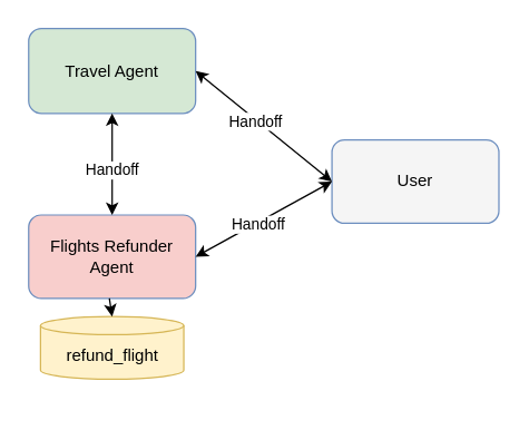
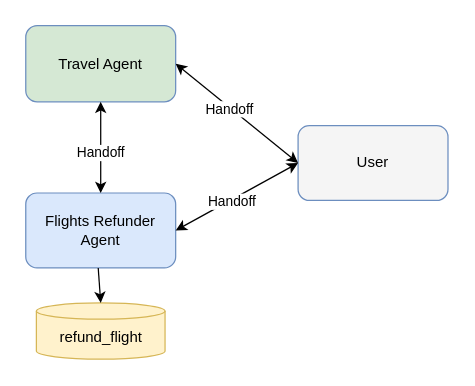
  <mxCell id="0" />
  <mxCell id="1" parent="0" />
  <mxCell id="2" value="Travel Agent" style="rounded=1;whiteSpace=wrap;html=1;strokeColor=#6c8ebf;fillColor=#d5e8d4;" parent="1" vertex="1"><mxGeometry x="20" y="20" width="120" height="61" as="geometry" /></mxCell>
  <mxCell id="3" value="User" style="rounded=1;whiteSpace=wrap;html=1;strokeColor=#6c8ebf;fillColor=#f5f5f5;" parent="1" vertex="1"><mxGeometry x="238" y="100" width="120" height="60" as="geometry" /></mxCell>
- <mxCell id="4" value="&lt;div&gt;&lt;span data-darkreader-inline-bgcolor=&quot;&quot; style=&quot;background-color: initial; --darkreader-inline-bgcolor: initial;&quot;&gt;Flights Refunder Agent&lt;/span&gt;&lt;/div&gt;" style="rounded=1;whiteSpace=wrap;html=1;strokeColor=#6c8ebf;fillColor=#f8cecc;" parent="1" vertex="1"><mxGeometry x="20" y="154" width="120" height="60" as="geometry" /></mxCell>
+ <mxCell id="4" value="&lt;div&gt;&lt;span data-darkreader-inline-bgcolor=&quot;&quot; style=&quot;background-color: initial; --darkreader-inline-bgcolor: initial;&quot;&gt;Flights Refunder Agent&lt;/span&gt;&lt;/div&gt;" style="rounded=1;whiteSpace=wrap;html=1;strokeColor=#6c8ebf;fillColor=#dae8fc;" parent="1" vertex="1"><mxGeometry x="20" y="154" width="120" height="60" as="geometry" /></mxCell>
  <mxCell id="5" value="" style="endArrow=classic;startArrow=classic;html=1;rounded=0;entryX=0.5;entryY=1;entryDx=0;entryDy=0;" parent="1" source="4" target="2" edge="1"><mxGeometry width="50" height="50" relative="1" as="geometry"><mxPoint x="118" y="200" as="sourcePoint" /><mxPoint x="168" y="150" as="targetPoint" /></mxGeometry></mxCell>
  <mxCell id="6" value="Handoff" style="edgeLabel;html=1;align=center;verticalAlign=middle;resizable=0;points=[];" parent="5" vertex="1" connectable="0"><mxGeometry x="-0.065" y="1" relative="1" as="geometry"><mxPoint y="1" as="offset" /></mxGeometry></mxCell>
  <mxCell id="7" value="" style="endArrow=classic;startArrow=classic;html=1;rounded=0;exitX=1;exitY=0.5;exitDx=0;exitDy=0;entryX=0;entryY=0.5;entryDx=0;entryDy=0;" parent="1" source="2" target="3" edge="1"><mxGeometry width="50" height="50" relative="1" as="geometry"><mxPoint x="118" y="200" as="sourcePoint" /><mxPoint x="168" y="150" as="targetPoint" /></mxGeometry></mxCell>
  <mxCell id="8" value="Handoff" style="edgeLabel;html=1;align=center;verticalAlign=middle;resizable=0;points=[];" parent="7" vertex="1" connectable="0"><mxGeometry x="-0.107" y="-1" relative="1" as="geometry"><mxPoint as="offset" /></mxGeometry></mxCell>
  <mxCell id="9" value="" style="endArrow=classic;startArrow=classic;html=1;rounded=0;exitX=1;exitY=0.5;exitDx=0;exitDy=0;entryX=0;entryY=0.5;entryDx=0;entryDy=0;" parent="1" source="4" target="3" edge="1"><mxGeometry width="50" height="50" relative="1" as="geometry"><mxPoint x="150" y="61" as="sourcePoint" /><mxPoint x="234" y="132" as="targetPoint" /></mxGeometry></mxCell>
  <mxCell id="10" value="Handoff" style="edgeLabel;html=1;align=center;verticalAlign=middle;resizable=0;points=[];" parent="9" vertex="1" connectable="0"><mxGeometry x="-0.107" y="-1" relative="1" as="geometry"><mxPoint as="offset" /></mxGeometry></mxCell>
- <mxCell id="11" value="refund_flight" style="shape=cylinder3;whiteSpace=wrap;html=1;boundedLbl=1;backgroundOutline=1;size=6.5;fillColor=#fff2cc;strokeColor=#d6b656;" parent="1" vertex="1"><mxGeometry x="28.5" y="227" width="103" height="45" as="geometry" /></mxCell>
+ <mxCell id="11" value="refund_flight" style="shape=cylinder3;whiteSpace=wrap;html=1;boundedLbl=1;backgroundOutline=1;size=6.5;fillColor=#fff2cc;strokeColor=#d6b656;" parent="1" vertex="1"><mxGeometry x="28.5" y="242" width="103" height="45" as="geometry" /></mxCell>
  <mxCell id="12" value="" style="endArrow=classic;html=1;rounded=0;entryX=0.5;entryY=0;entryDx=0;entryDy=0;entryPerimeter=0;" parent="1" target="11" edge="1"><mxGeometry width="50" height="50" relative="1" as="geometry"><mxPoint x="78" y="214" as="sourcePoint" /><mxPoint x="128" y="164" as="targetPoint" /></mxGeometry></mxCell>
